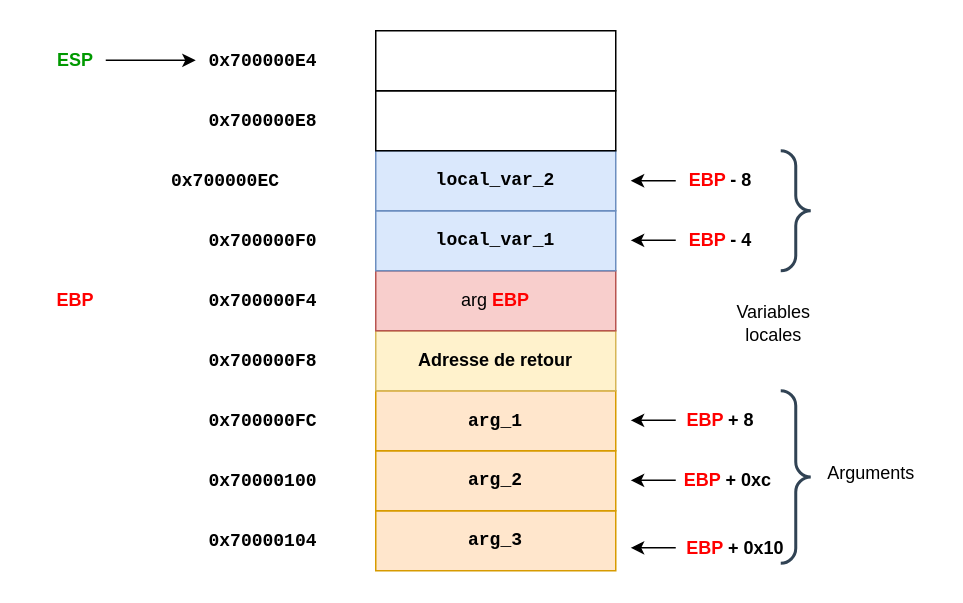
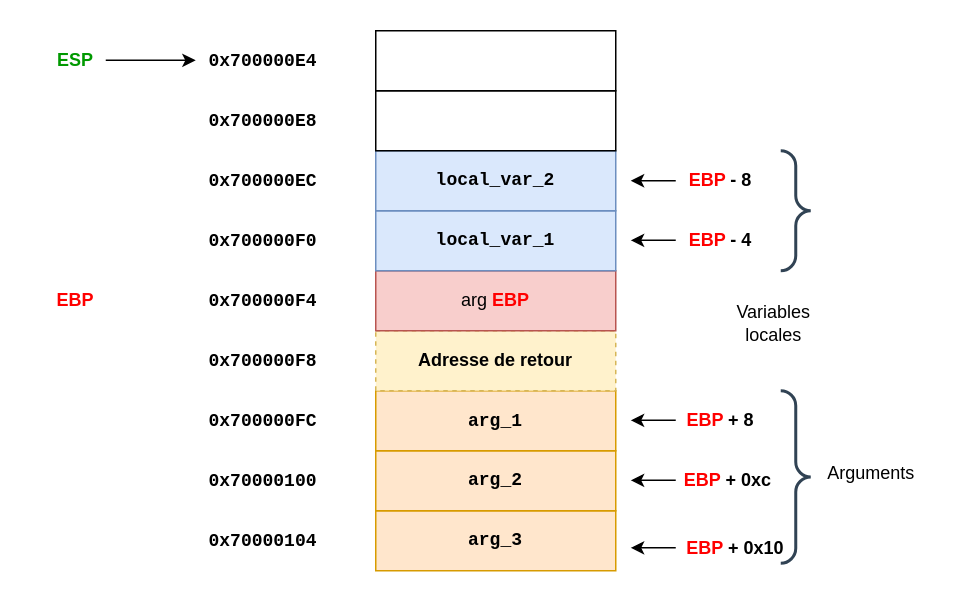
  <mxCell id="0" />
  <mxCell id="1" parent="0" />
  <mxCell id="2" value="arg_3" style="rounded=0;whiteSpace=wrap;html=1;fillColor=#ffe6cc;strokeColor=#d79b00;fontFamily=Courier New;fontStyle=1" vertex="1" parent="1"><mxGeometry x="250" y="340" width="160" height="40" as="geometry" /></mxCell>
  <mxCell id="3" value="arg_2" style="rounded=0;whiteSpace=wrap;html=1;fillColor=#ffe6cc;strokeColor=#d79b00;fontFamily=Courier New;fontStyle=1" vertex="1" parent="1"><mxGeometry x="250" y="300" width="160" height="40" as="geometry" /></mxCell>
  <mxCell id="4" value="&lt;font face=&quot;Courier New&quot;&gt;arg_1&lt;/font&gt;" style="rounded=0;whiteSpace=wrap;html=1;fillColor=#ffe6cc;strokeColor=#d79b00;fontStyle=1" vertex="1" parent="1"><mxGeometry x="250" y="260" width="160" height="40" as="geometry" /></mxCell>
- <mxCell id="5" value="Adresse de retour" style="rounded=0;whiteSpace=wrap;html=1;fillColor=#fff2cc;strokeColor=#d6b656;fontStyle=1" vertex="1" parent="1"><mxGeometry x="250" y="220" width="160" height="40" as="geometry" /></mxCell>
+ <mxCell id="5" value="Adresse de retour" style="rounded=0;whiteSpace=wrap;html=1;fillColor=#fff2cc;strokeColor=#d6b656;fontStyle=1;dashed=1;" vertex="1" parent="1"><mxGeometry x="250" y="220" width="160" height="40" as="geometry" /></mxCell>
  <mxCell id="6" value="arg &lt;b&gt;&lt;font color=&quot;#ff0000&quot;&gt;EBP&lt;/font&gt;&lt;/b&gt;" style="rounded=0;whiteSpace=wrap;html=1;fillColor=#f8cecc;strokeColor=#b85450;" vertex="1" parent="1"><mxGeometry x="250" y="180" width="160" height="40" as="geometry" /></mxCell>
  <mxCell id="7" value="local_var_1" style="rounded=0;whiteSpace=wrap;html=1;fillColor=#dae8fc;strokeColor=#6c8ebf;fontFamily=Courier New;fontStyle=1" vertex="1" parent="1"><mxGeometry x="250" y="140" width="160" height="40" as="geometry" /></mxCell>
  <mxCell id="8" value="local_var_2" style="rounded=0;whiteSpace=wrap;html=1;fillColor=#dae8fc;strokeColor=#6c8ebf;fontFamily=Courier New;fontStyle=1" vertex="1" parent="1"><mxGeometry x="250" y="100" width="160" height="40" as="geometry" /></mxCell>
  <mxCell id="9" value="" style="rounded=0;whiteSpace=wrap;html=1;" vertex="1" parent="1"><mxGeometry x="250" y="60" width="160" height="40" as="geometry" /></mxCell>
  <mxCell id="10" value="&lt;b&gt;&lt;font face=&quot;Courier New&quot;&gt;0x70000104&lt;/font&gt;&lt;/b&gt;" style="text;html=1;strokeColor=none;fillColor=none;align=center;verticalAlign=middle;whiteSpace=wrap;rounded=0;" vertex="1" parent="1"><mxGeometry x="130" y="345" width="90" height="30" as="geometry" /></mxCell>
  <mxCell id="11" value="&lt;b&gt;&lt;font face=&quot;Courier New&quot;&gt;0x70000100&lt;/font&gt;&lt;/b&gt;" style="text;html=1;strokeColor=none;fillColor=none;align=center;verticalAlign=middle;whiteSpace=wrap;rounded=0;" vertex="1" parent="1"><mxGeometry x="130" y="305" width="90" height="30" as="geometry" /></mxCell>
  <mxCell id="12" value="&lt;b&gt;&lt;font face=&quot;Courier New&quot;&gt;0x700000FC&lt;/font&gt;&lt;/b&gt;" style="text;html=1;strokeColor=none;fillColor=none;align=center;verticalAlign=middle;whiteSpace=wrap;rounded=0;" vertex="1" parent="1"><mxGeometry x="130" y="265" width="90" height="30" as="geometry" /></mxCell>
  <mxCell id="13" value="&lt;b&gt;&lt;font face=&quot;Courier New&quot;&gt;0x700000F8&lt;/font&gt;&lt;/b&gt;" style="text;html=1;strokeColor=none;fillColor=none;align=center;verticalAlign=middle;whiteSpace=wrap;rounded=0;" vertex="1" parent="1"><mxGeometry x="130" y="225" width="90" height="30" as="geometry" /></mxCell>
  <mxCell id="14" value="&lt;b&gt;&lt;font face=&quot;Courier New&quot;&gt;0x700000F4&lt;/font&gt;&lt;/b&gt;" style="text;html=1;strokeColor=none;fillColor=none;align=center;verticalAlign=middle;whiteSpace=wrap;rounded=0;" vertex="1" parent="1"><mxGeometry x="130" y="185" width="90" height="30" as="geometry" /></mxCell>
  <mxCell id="15" value="&lt;b&gt;&lt;font face=&quot;Courier New&quot;&gt;0x700000F0&lt;/font&gt;&lt;/b&gt;" style="text;html=1;strokeColor=none;fillColor=none;align=center;verticalAlign=middle;whiteSpace=wrap;rounded=0;" vertex="1" parent="1"><mxGeometry x="130" y="145" width="90" height="30" as="geometry" /></mxCell>
- <mxCell id="16" value="&lt;b&gt;&lt;font face=&quot;Courier New&quot;&gt;0x700000EC&lt;/font&gt;&lt;/b&gt;" style="text;html=1;strokeColor=none;fillColor=none;align=center;verticalAlign=middle;whiteSpace=wrap;rounded=0;" vertex="1" parent="1"><mxGeometry x="105" y="105" width="90" height="30" as="geometry" /></mxCell>
+ <mxCell id="16" value="&lt;b&gt;&lt;font face=&quot;Courier New&quot;&gt;0x700000EC&lt;/font&gt;&lt;/b&gt;" style="text;html=1;strokeColor=none;fillColor=none;align=center;verticalAlign=middle;whiteSpace=wrap;rounded=0;" vertex="1" parent="1"><mxGeometry x="130" y="105" width="90" height="30" as="geometry" /></mxCell>
  <mxCell id="17" value="&lt;b&gt;&lt;font face=&quot;Courier New&quot;&gt;0x700000E8&lt;/font&gt;&lt;/b&gt;" style="text;html=1;strokeColor=none;fillColor=none;align=center;verticalAlign=middle;whiteSpace=wrap;rounded=0;" vertex="1" parent="1"><mxGeometry x="130" y="65" width="90" height="30" as="geometry" /></mxCell>
  <mxCell id="18" value="" style="rounded=0;whiteSpace=wrap;html=1;" vertex="1" parent="1"><mxGeometry x="250" y="20" width="160" height="40" as="geometry" /></mxCell>
  <mxCell id="19" value="&lt;b&gt;&lt;font face=&quot;Courier New&quot;&gt;0x700000E4&lt;/font&gt;&lt;/b&gt;" style="text;html=1;strokeColor=none;fillColor=none;align=center;verticalAlign=middle;whiteSpace=wrap;rounded=0;" vertex="1" parent="1"><mxGeometry x="130" y="25" width="90" height="30" as="geometry" /></mxCell>
  <mxCell id="20" value="&lt;b&gt;&lt;font color=&quot;#009900&quot;&gt;ESP&lt;/font&gt;&lt;/b&gt;" style="text;html=1;strokeColor=none;fillColor=none;align=center;verticalAlign=middle;whiteSpace=wrap;rounded=0;" vertex="1" parent="1"><mxGeometry x="20" y="25" width="60" height="30" as="geometry" /></mxCell>
  <mxCell id="21" value="&lt;b&gt;&lt;font color=&quot;#ff0000&quot;&gt;EBP&lt;/font&gt;&lt;/b&gt;" style="text;html=1;strokeColor=none;fillColor=none;align=center;verticalAlign=middle;whiteSpace=wrap;rounded=0;" vertex="1" parent="1"><mxGeometry x="20" y="185" width="60" height="30" as="geometry" /></mxCell>
  <mxCell id="22" value="" style="endArrow=classic;html=1;rounded=0;entryX=0;entryY=0.5;entryDx=0;entryDy=0;exitX=0.833;exitY=0.5;exitDx=0;exitDy=0;exitPerimeter=0;" edge="1" parent="1"><mxGeometry width="50" height="50" relative="1" as="geometry"><mxPoint x="70" y="39.71" as="sourcePoint" /><mxPoint x="130" y="39.71" as="targetPoint" /></mxGeometry></mxCell>
  <mxCell id="23" value="&lt;b&gt;&lt;font color=&quot;#ff0000&quot;&gt;EBP &lt;/font&gt;+ 8&lt;/b&gt;" style="text;html=1;strokeColor=none;fillColor=none;align=center;verticalAlign=middle;whiteSpace=wrap;rounded=0;" vertex="1" parent="1"><mxGeometry x="450" y="265" width="60" height="30" as="geometry" /></mxCell>
  <mxCell id="24" value="&lt;b&gt;&lt;font color=&quot;#ff0000&quot;&gt;EBP &lt;/font&gt;+ 0xc&lt;/b&gt;" style="text;html=1;strokeColor=none;fillColor=none;align=center;verticalAlign=middle;whiteSpace=wrap;rounded=0;" vertex="1" parent="1"><mxGeometry x="430" y="305" width="110" height="30" as="geometry" /></mxCell>
  <mxCell id="25" value="&lt;b&gt;&lt;font color=&quot;#ff0000&quot;&gt;EBP &lt;/font&gt;+ 0x10&lt;/b&gt;" style="text;html=1;strokeColor=none;fillColor=none;align=center;verticalAlign=middle;whiteSpace=wrap;rounded=0;" vertex="1" parent="1"><mxGeometry x="450" y="350" width="80" height="30" as="geometry" /></mxCell>
  <mxCell id="26" value="&lt;b&gt;&lt;font color=&quot;#ff0000&quot;&gt;EBP &lt;/font&gt;- 4&lt;/b&gt;" style="text;html=1;strokeColor=none;fillColor=none;align=center;verticalAlign=middle;whiteSpace=wrap;rounded=0;" vertex="1" parent="1"><mxGeometry x="450" y="145" width="60" height="30" as="geometry" /></mxCell>
  <mxCell id="27" value="&lt;b&gt;&lt;font color=&quot;#ff0000&quot;&gt;EBP &lt;/font&gt;- 8&lt;/b&gt;" style="text;html=1;strokeColor=none;fillColor=none;align=center;verticalAlign=middle;whiteSpace=wrap;rounded=0;" vertex="1" parent="1"><mxGeometry x="450" y="105" width="60" height="30" as="geometry" /></mxCell>
  <mxCell id="28" value="" style="endArrow=classic;html=1;rounded=0;exitX=0;exitY=0.5;exitDx=0;exitDy=0;" edge="1" parent="1" source="27"><mxGeometry width="50" height="50" relative="1" as="geometry"><mxPoint x="490" y="199.71" as="sourcePoint" /><mxPoint x="420" y="120" as="targetPoint" /></mxGeometry></mxCell>
  <mxCell id="29" value="" style="endArrow=classic;html=1;rounded=0;exitX=0;exitY=0.5;exitDx=0;exitDy=0;" edge="1" parent="1"><mxGeometry width="50" height="50" relative="1" as="geometry"><mxPoint x="450" y="159.71" as="sourcePoint" /><mxPoint x="420" y="159.71" as="targetPoint" /></mxGeometry></mxCell>
  <mxCell id="30" value="" style="endArrow=classic;html=1;rounded=0;exitX=0;exitY=0.5;exitDx=0;exitDy=0;" edge="1" parent="1"><mxGeometry width="50" height="50" relative="1" as="geometry"><mxPoint x="450" y="319.71" as="sourcePoint" /><mxPoint x="420" y="319.71" as="targetPoint" /></mxGeometry></mxCell>
  <mxCell id="31" value="" style="endArrow=classic;html=1;rounded=0;exitX=0;exitY=0.5;exitDx=0;exitDy=0;" edge="1" parent="1"><mxGeometry width="50" height="50" relative="1" as="geometry"><mxPoint x="450" y="279.71" as="sourcePoint" /><mxPoint x="420" y="279.71" as="targetPoint" /></mxGeometry></mxCell>
  <mxCell id="32" value="" style="endArrow=classic;html=1;rounded=0;exitX=0;exitY=0.5;exitDx=0;exitDy=0;" edge="1" parent="1"><mxGeometry width="50" height="50" relative="1" as="geometry"><mxPoint x="450" y="364.71" as="sourcePoint" /><mxPoint x="420" y="364.71" as="targetPoint" /></mxGeometry></mxCell>
  <mxCell id="33" value="" style="labelPosition=right;align=left;strokeWidth=2;shape=mxgraph.mockup.markup.curlyBrace;html=1;shadow=0;dashed=0;strokeColor=#314354;direction=north;rotation=-180;fontSize=12;fillColor=#647687;fontColor=#ffffff;" vertex="1" parent="1"><mxGeometry x="520" y="100" width="20" height="80" as="geometry" /></mxCell>
  <mxCell id="34" value="" style="labelPosition=right;align=left;strokeWidth=2;shape=mxgraph.mockup.markup.curlyBrace;html=1;shadow=0;dashed=0;strokeColor=#314354;direction=north;rotation=-180;fontSize=12;fillColor=#647687;fontColor=#ffffff;" vertex="1" parent="1"><mxGeometry x="520" y="260" width="20" height="115" as="geometry" /></mxCell>
  <mxCell id="35" value="Variables&lt;br&gt;locales" style="text;html=1;align=center;verticalAlign=middle;resizable=0;points=[];autosize=1;strokeColor=none;fillColor=none;" vertex="1" parent="1"><mxGeometry x="480" y="195" width="70" height="40" as="geometry" /></mxCell>
  <mxCell id="36" value="Arguments" style="text;html=1;align=center;verticalAlign=middle;resizable=0;points=[];autosize=1;strokeColor=none;fillColor=none;" vertex="1" parent="1"><mxGeometry x="540" y="300" width="80" height="30" as="geometry" /></mxCell>
